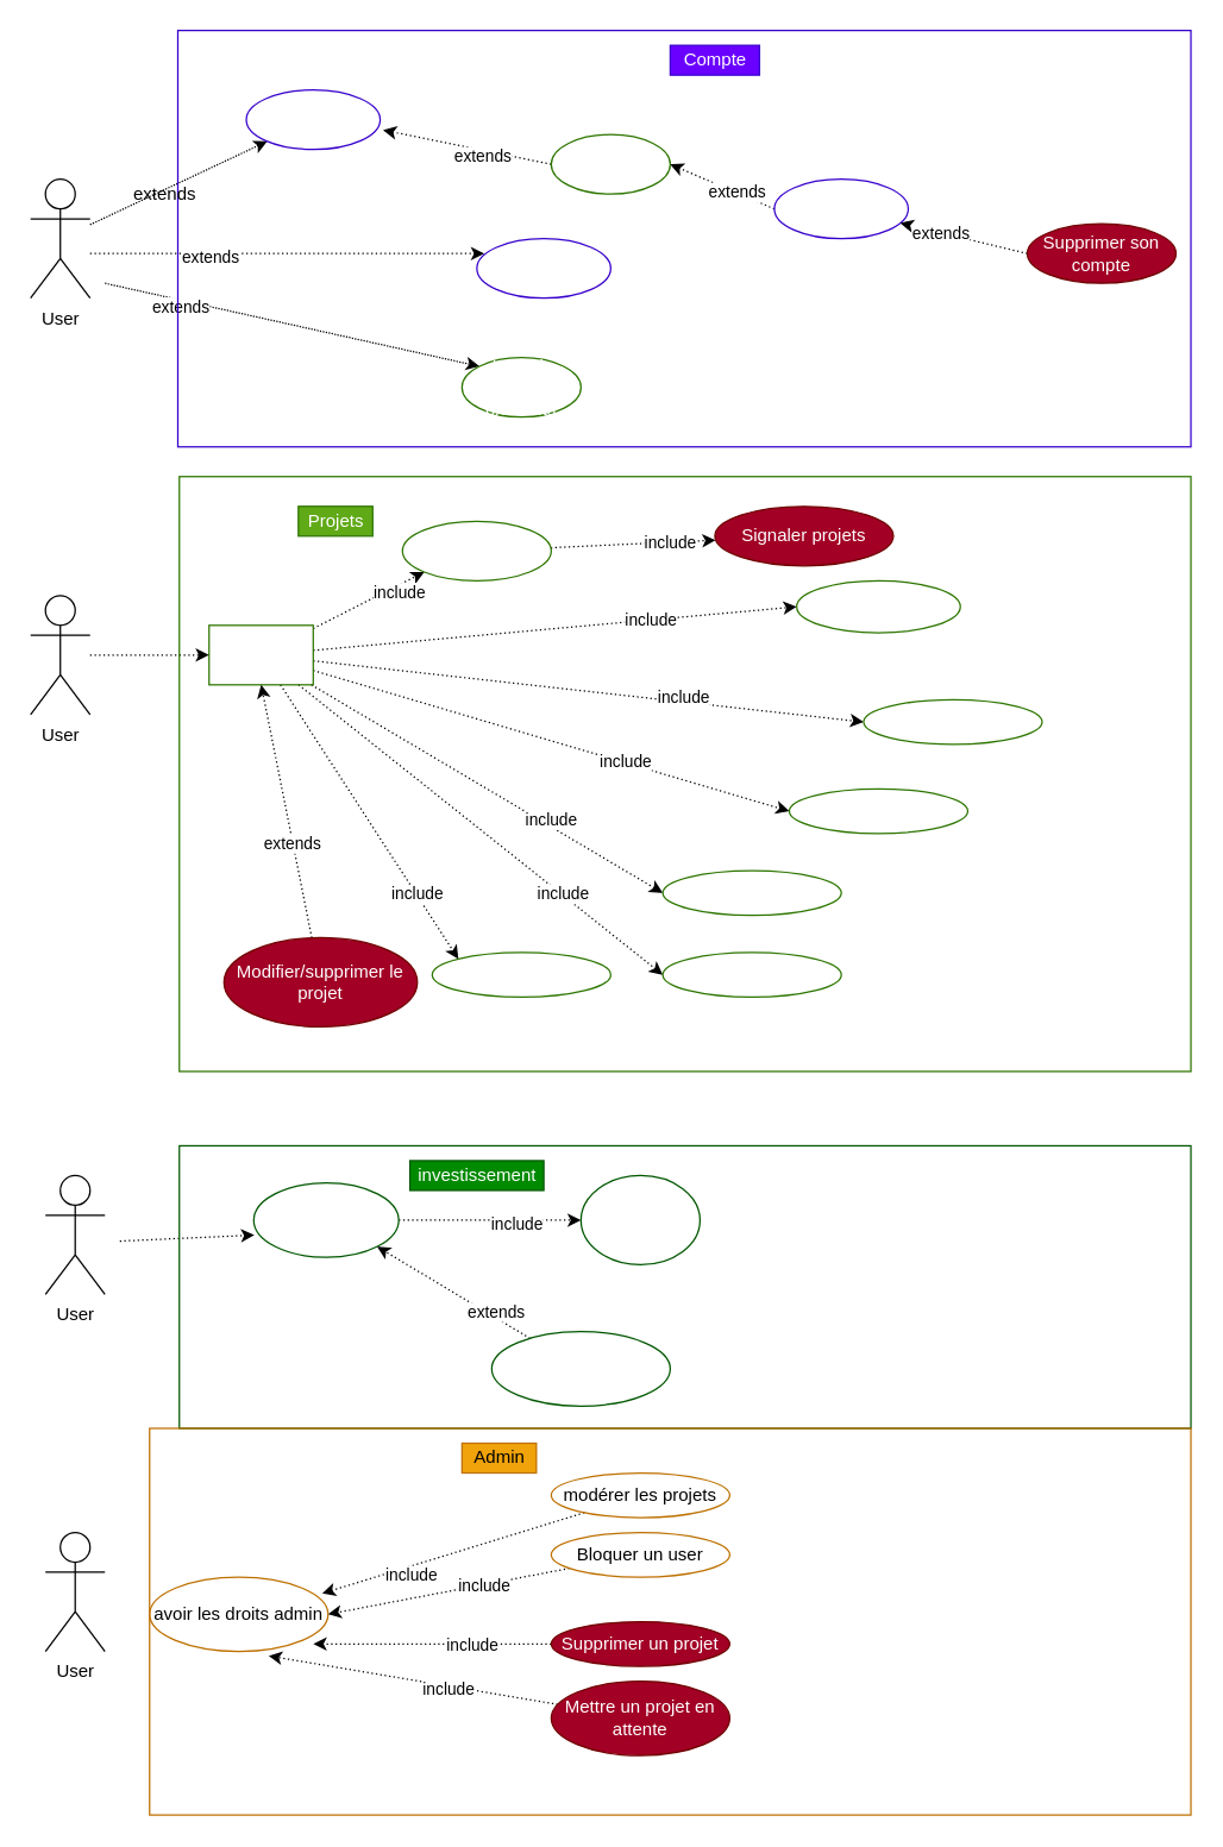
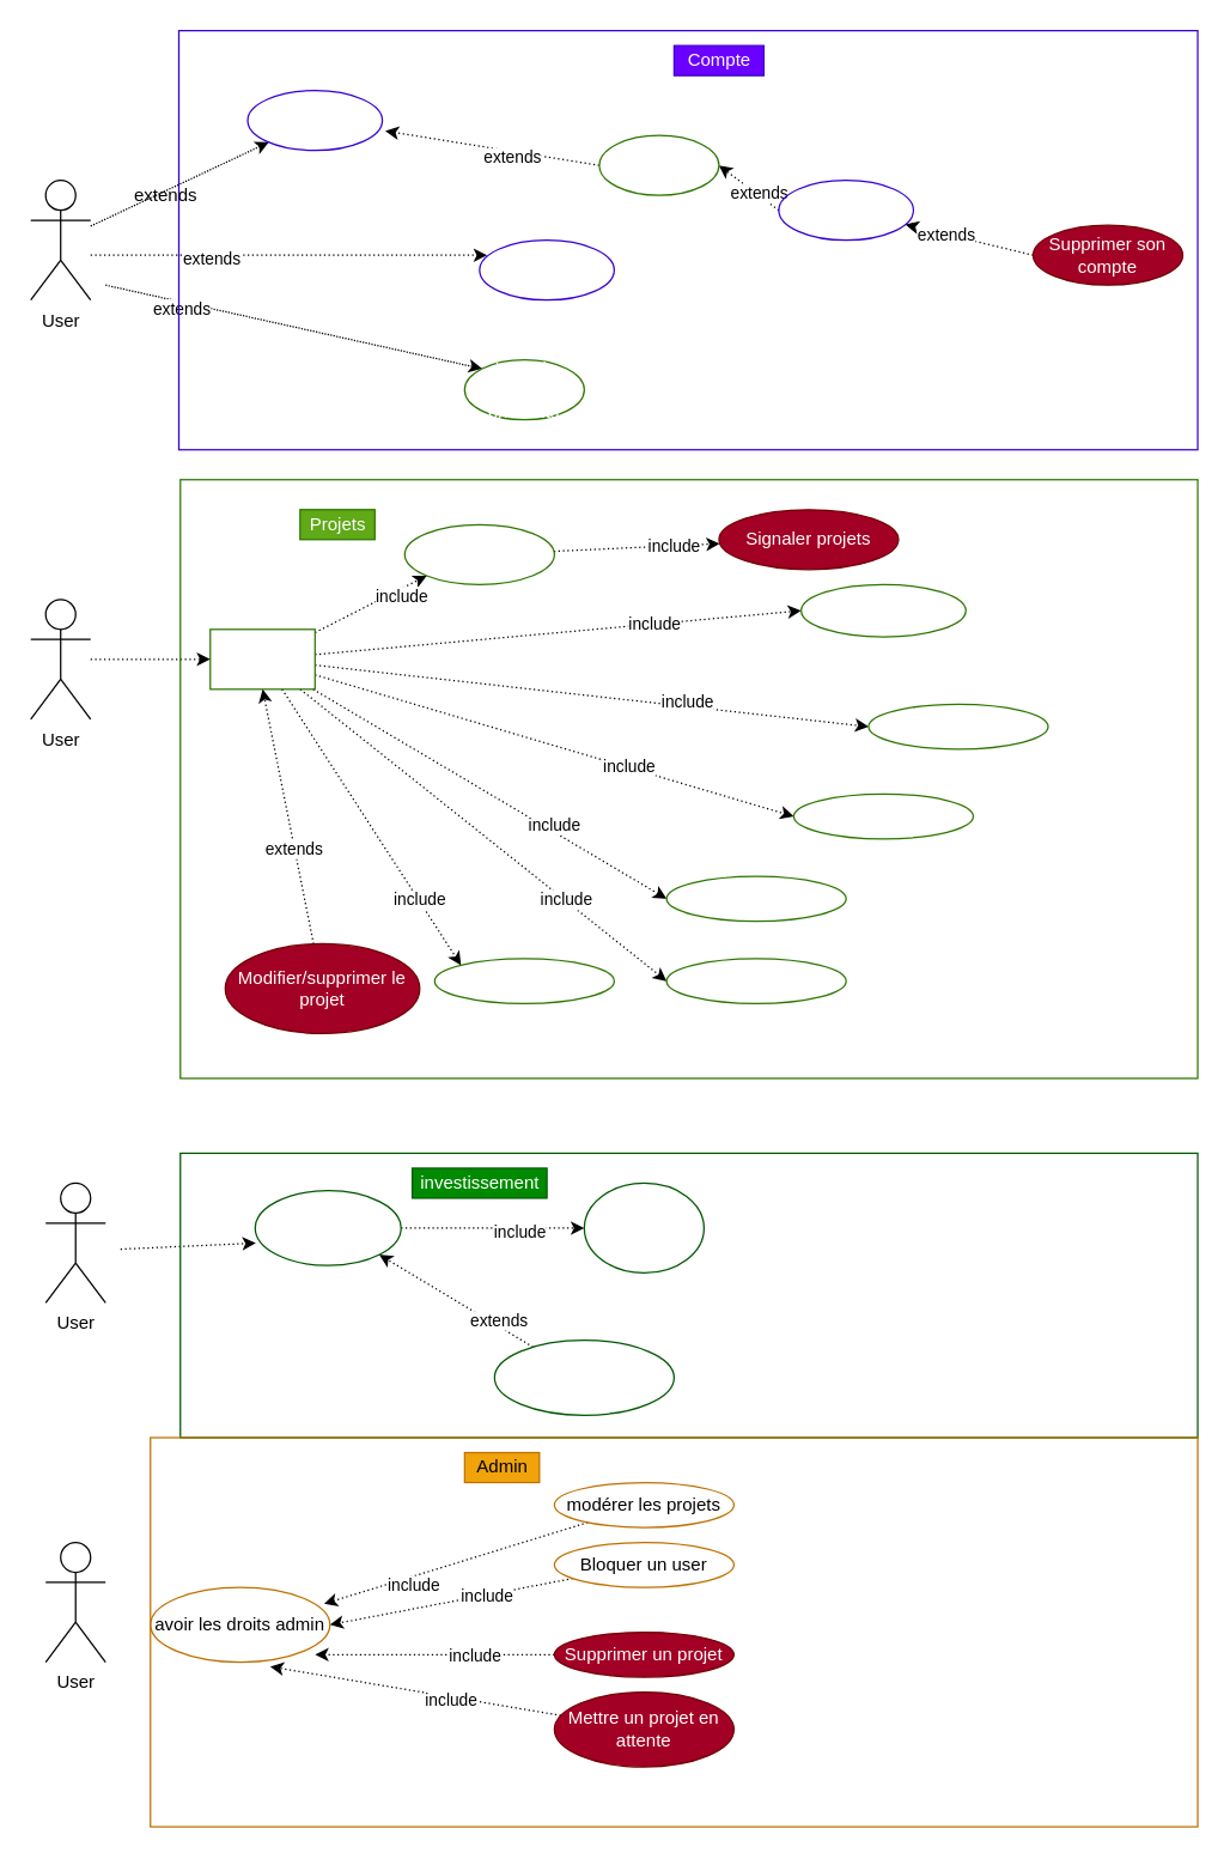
  <mxCell id="0" />
  <mxCell id="1" parent="0" />
  <mxCell id="2" style="edgeStyle=none;html=1;dashed=1;dashPattern=1 1;" parent="1" source="7" target="9" edge="1"><mxGeometry relative="1" as="geometry" /></mxCell>
  <mxCell id="3" style="edgeStyle=none;html=1;entryX=0;entryY=0;entryDx=0;entryDy=0;dashed=1;dashPattern=1 1;" parent="1" target="33" edge="1"><mxGeometry relative="1" as="geometry"><mxPoint x="70" y="190" as="sourcePoint" /></mxGeometry></mxCell>
  <mxCell id="4" value="extends" style="edgeLabel;html=1;align=center;verticalAlign=middle;resizable=0;points=[];" parent="3" vertex="1" connectable="0"><mxGeometry x="-0.596" y="-3" relative="1" as="geometry"><mxPoint y="1" as="offset" /></mxGeometry></mxCell>
  <mxCell id="5" style="edgeStyle=none;html=1;entryX=0.056;entryY=0.25;entryDx=0;entryDy=0;entryPerimeter=0;dashed=1;dashPattern=1 2;" parent="1" target="10" edge="1"><mxGeometry relative="1" as="geometry"><mxPoint x="60" y="170" as="sourcePoint" /></mxGeometry></mxCell>
  <mxCell id="6" value="extends" style="edgeLabel;html=1;align=center;verticalAlign=middle;resizable=0;points=[];" parent="5" vertex="1" connectable="0"><mxGeometry x="-0.4" y="-2" relative="1" as="geometry"><mxPoint as="offset" /></mxGeometry></mxCell>
  <mxCell id="7" value="User&lt;br&gt;" style="shape=umlActor;verticalLabelPosition=bottom;verticalAlign=top;html=1;outlineConnect=0;" parent="1" vertex="1"><mxGeometry x="20" y="120" width="40" height="80" as="geometry" /></mxCell>
  <mxCell id="8" value="" style="rounded=0;whiteSpace=wrap;html=1;fillColor=none;fontColor=#ffffff;strokeColor=#3700CC;gradientColor=none;" parent="1" vertex="1"><mxGeometry x="119" y="20" width="681" height="280" as="geometry" /></mxCell>
  <mxCell id="9" value="Se connecter" style="ellipse;whiteSpace=wrap;html=1;fillColor=none;fontColor=#ffffff;strokeColor=#3700CC;" parent="1" vertex="1"><mxGeometry x="165" y="60" width="90" height="40" as="geometry" /></mxCell>
  <mxCell id="10" value="Créer un compte" style="ellipse;whiteSpace=wrap;html=1;fillColor=none;fontColor=#ffffff;strokeColor=#3700CC;" parent="1" vertex="1"><mxGeometry x="320" y="160" width="90" height="40" as="geometry" /></mxCell>
  <mxCell id="11" style="edgeStyle=none;html=1;entryX=0;entryY=1;entryDx=0;entryDy=0;dashed=1;dashPattern=1 2;" parent="1" source="25" target="42" edge="1"><mxGeometry relative="1" as="geometry" /></mxCell>
  <mxCell id="12" value="include" style="edgeLabel;html=1;align=center;verticalAlign=middle;resizable=0;points=[];" parent="11" vertex="1" connectable="0"><mxGeometry x="0.491" y="-4" relative="1" as="geometry"><mxPoint as="offset" /></mxGeometry></mxCell>
  <mxCell id="13" style="edgeStyle=none;html=1;entryX=0;entryY=0.5;entryDx=0;entryDy=0;dashed=1;dashPattern=1 2;" parent="1" source="25" target="43" edge="1"><mxGeometry relative="1" as="geometry" /></mxCell>
  <mxCell id="14" value="include" style="edgeLabel;html=1;align=center;verticalAlign=middle;resizable=0;points=[];" parent="13" vertex="1" connectable="0"><mxGeometry x="0.392" relative="1" as="geometry"><mxPoint as="offset" /></mxGeometry></mxCell>
  <mxCell id="15" style="edgeStyle=none;html=1;entryX=0;entryY=0.5;entryDx=0;entryDy=0;dashed=1;dashPattern=1 2;" parent="1" source="25" target="44" edge="1"><mxGeometry relative="1" as="geometry" /></mxCell>
  <mxCell id="16" value="include" style="edgeLabel;html=1;align=center;verticalAlign=middle;resizable=0;points=[];" parent="15" vertex="1" connectable="0"><mxGeometry x="0.347" y="3" relative="1" as="geometry"><mxPoint x="-1" as="offset" /></mxGeometry></mxCell>
  <mxCell id="17" style="edgeStyle=none;html=1;entryX=0;entryY=0.5;entryDx=0;entryDy=0;dashed=1;dashPattern=1 2;" parent="1" source="25" target="45" edge="1"><mxGeometry relative="1" as="geometry" /></mxCell>
  <mxCell id="18" value="include" style="edgeLabel;html=1;align=center;verticalAlign=middle;resizable=0;points=[];" parent="17" vertex="1" connectable="0"><mxGeometry x="0.306" y="1" relative="1" as="geometry"><mxPoint as="offset" /></mxGeometry></mxCell>
  <mxCell id="19" style="edgeStyle=none;html=1;entryX=0;entryY=0.5;entryDx=0;entryDy=0;dashed=1;dashPattern=1 2;" parent="1" source="25" target="46" edge="1"><mxGeometry relative="1" as="geometry" /></mxCell>
  <mxCell id="20" value="include" style="edgeLabel;html=1;align=center;verticalAlign=middle;resizable=0;points=[];" parent="19" vertex="1" connectable="0"><mxGeometry x="0.344" y="4" relative="1" as="geometry"><mxPoint as="offset" /></mxGeometry></mxCell>
  <mxCell id="21" style="edgeStyle=none;html=1;entryX=0;entryY=0.5;entryDx=0;entryDy=0;dashed=1;dashPattern=1 2;" parent="1" source="25" target="47" edge="1"><mxGeometry relative="1" as="geometry" /></mxCell>
  <mxCell id="22" value="include" style="edgeLabel;html=1;align=center;verticalAlign=middle;resizable=0;points=[];" parent="21" vertex="1" connectable="0"><mxGeometry x="0.446" relative="1" as="geometry"><mxPoint x="1" as="offset" /></mxGeometry></mxCell>
  <mxCell id="23" style="edgeStyle=none;html=1;entryX=0;entryY=0;entryDx=0;entryDy=0;dashed=1;dashPattern=1 2;" parent="1" source="25" target="63" edge="1"><mxGeometry relative="1" as="geometry" /></mxCell>
  <mxCell id="24" value="include" style="edgeLabel;html=1;align=center;verticalAlign=middle;resizable=0;points=[];" parent="23" vertex="1" connectable="0"><mxGeometry x="0.53" relative="1" as="geometry"><mxPoint as="offset" /></mxGeometry></mxCell>
  <mxCell id="25" value="Créer un projet" style="whiteSpace=wrap;html=1;fillColor=none;fontColor=#ffffff;strokeColor=#2D7600;rounded=0;" parent="1" vertex="1"><mxGeometry x="140" y="420" width="70" height="40" as="geometry" /></mxCell>
  <mxCell id="26" style="edgeStyle=none;html=1;exitX=0;exitY=0.5;exitDx=0;exitDy=0;entryX=1;entryY=0.5;entryDx=0;entryDy=0;dashed=1;dashPattern=1 2;" parent="1" source="28" target="36" edge="1"><mxGeometry relative="1" as="geometry" /></mxCell>
  <mxCell id="27" value="extends" style="edgeLabel;html=1;align=center;verticalAlign=middle;resizable=0;points=[];" parent="26" vertex="1" connectable="0"><mxGeometry x="-0.272" y="-1" relative="1" as="geometry"><mxPoint as="offset" /></mxGeometry></mxCell>
  <mxCell id="28" value="Modifier son compte" style="ellipse;whiteSpace=wrap;html=1;fillColor=none;fontColor=#ffffff;strokeColor=#3700CC;" parent="1" vertex="1"><mxGeometry x="520" y="120" width="90" height="40" as="geometry" /></mxCell>
  <mxCell id="29" style="edgeStyle=none;html=1;exitX=0;exitY=0.5;exitDx=0;exitDy=0;dashed=1;dashPattern=1 2;" parent="1" source="31" target="28" edge="1"><mxGeometry relative="1" as="geometry" /></mxCell>
  <mxCell id="30" value="extends" style="edgeLabel;html=1;align=center;verticalAlign=middle;resizable=0;points=[];" parent="29" vertex="1" connectable="0"><mxGeometry x="0.376" y="1" relative="1" as="geometry"><mxPoint as="offset" /></mxGeometry></mxCell>
  <mxCell id="31" value="Supprimer son compte" style="ellipse;whiteSpace=wrap;html=1;fillColor=#a20025;fontColor=#ffffff;strokeColor=#6F0000;" parent="1" vertex="1"><mxGeometry x="690" y="150" width="100" height="40" as="geometry" /></mxCell>
  <mxCell id="32" value="Compte" style="text;html=1;resizable=0;autosize=1;align=center;verticalAlign=middle;points=[];fillColor=#6a00ff;strokeColor=#3700CC;rounded=0;fontColor=#ffffff;" parent="1" vertex="1"><mxGeometry x="450" y="30" width="60" height="20" as="geometry" /></mxCell>
  <mxCell id="33" value="Investir projets existants" style="ellipse;whiteSpace=wrap;html=1;fillColor=none;fontColor=#ffffff;strokeColor=#2D7600;" parent="1" vertex="1"><mxGeometry x="310" y="240" width="80" height="40" as="geometry" /></mxCell>
  <mxCell id="34" style="edgeStyle=none;html=1;exitX=0;exitY=0.5;exitDx=0;exitDy=0;dashed=1;dashPattern=1 2;entryX=1.022;entryY=0.675;entryDx=0;entryDy=0;entryPerimeter=0;" parent="1" source="36" target="9" edge="1"><mxGeometry relative="1" as="geometry" /></mxCell>
  <mxCell id="35" value="extends" style="edgeLabel;html=1;align=center;verticalAlign=middle;resizable=0;points=[];" parent="34" vertex="1" connectable="0"><mxGeometry x="-0.184" y="4" relative="1" as="geometry"><mxPoint as="offset" /></mxGeometry></mxCell>
- <mxCell id="36" value="Voir ses projets" style="ellipse;whiteSpace=wrap;html=1;fillColor=none;fontColor=#ffffff;strokeColor=#2D7600;" parent="1" vertex="1"><mxGeometry x="370" y="90" width="80" height="40" as="geometry" /></mxCell>
+ <mxCell id="36" value="Voir ses projets" style="ellipse;whiteSpace=wrap;html=1;fillColor=none;fontColor=#ffffff;strokeColor=#2D7600;" parent="1" vertex="1"><mxGeometry x="400" y="90" width="80" height="40" as="geometry" /></mxCell>
  <mxCell id="37" value="extends" style="text;html=1;align=center;verticalAlign=middle;resizable=0;points=[];autosize=1;strokeColor=none;fillColor=none;" parent="1" vertex="1"><mxGeometry x="80" y="120" width="60" height="20" as="geometry" /></mxCell>
  <mxCell id="38" style="edgeStyle=none;html=1;dashed=1;dashPattern=1 2;entryX=0;entryY=0.5;entryDx=0;entryDy=0;" parent="1" source="39" target="25" edge="1"><mxGeometry relative="1" as="geometry"><mxPoint x="120" y="455" as="targetPoint" /></mxGeometry></mxCell>
  <mxCell id="39" value="User&lt;br&gt;" style="shape=umlActor;verticalLabelPosition=bottom;verticalAlign=top;html=1;outlineConnect=0;" parent="1" vertex="1"><mxGeometry x="20" y="400" width="40" height="80" as="geometry" /></mxCell>
  <mxCell id="40" style="edgeStyle=none;html=1;dashed=1;dashPattern=1 2;" parent="1" source="42" target="57" edge="1"><mxGeometry relative="1" as="geometry" /></mxCell>
  <mxCell id="41" value="include" style="edgeLabel;html=1;align=center;verticalAlign=middle;resizable=0;points=[];" parent="40" vertex="1" connectable="0"><mxGeometry x="0.449" relative="1" as="geometry"><mxPoint as="offset" /></mxGeometry></mxCell>
  <mxCell id="42" value="Être connecté" style="ellipse;whiteSpace=wrap;html=1;fillColor=none;fontColor=#ffffff;strokeColor=#2D7600;" parent="1" vertex="1"><mxGeometry x="270" y="350" width="100" height="40" as="geometry" /></mxCell>
  <mxCell id="43" value="Définir date de fin&amp;nbsp;" style="ellipse;whiteSpace=wrap;html=1;fillColor=none;fontColor=#ffffff;strokeColor=#2D7600;" parent="1" vertex="1"><mxGeometry x="535" y="390" width="110" height="35" as="geometry" /></mxCell>
  <mxCell id="44" value="Montant minimum" style="ellipse;whiteSpace=wrap;html=1;fillColor=none;fontColor=#ffffff;strokeColor=#2D7600;" parent="1" vertex="1"><mxGeometry x="580" y="470" width="120" height="30" as="geometry" /></mxCell>
  <mxCell id="45" value="Description" style="ellipse;whiteSpace=wrap;html=1;fillColor=none;fontColor=#ffffff;strokeColor=#2D7600;" parent="1" vertex="1"><mxGeometry x="530" y="530" width="120" height="30" as="geometry" /></mxCell>
  <mxCell id="46" value="Photos" style="ellipse;whiteSpace=wrap;html=1;fillColor=none;fontColor=#ffffff;strokeColor=#2D7600;" parent="1" vertex="1"><mxGeometry x="445" y="585" width="120" height="30" as="geometry" /></mxCell>
  <mxCell id="47" value="Contreparties" style="ellipse;whiteSpace=wrap;html=1;fillColor=none;fontColor=#ffffff;strokeColor=#2D7600;" parent="1" vertex="1"><mxGeometry x="445" y="640" width="120" height="30" as="geometry" /></mxCell>
  <mxCell id="48" style="edgeStyle=none;html=1;dashed=1;dashPattern=1 2;entryX=0.5;entryY=1;entryDx=0;entryDy=0;" parent="1" source="50" target="25" edge="1"><mxGeometry relative="1" as="geometry"><mxPoint x="180" y="470" as="targetPoint" /></mxGeometry></mxCell>
  <mxCell id="49" value="extends" style="edgeLabel;html=1;align=center;verticalAlign=middle;resizable=0;points=[];" parent="48" vertex="1" connectable="0"><mxGeometry x="-0.255" y="1" relative="1" as="geometry"><mxPoint as="offset" /></mxGeometry></mxCell>
  <mxCell id="50" value="Modifier/supprimer le projet" style="ellipse;whiteSpace=wrap;html=1;fillColor=#a20025;fontColor=#ffffff;strokeColor=#6F0000;" parent="1" vertex="1"><mxGeometry x="150" y="630" width="130" height="60" as="geometry" /></mxCell>
  <mxCell id="51" value="Projets" style="text;html=1;resizable=0;autosize=1;align=center;verticalAlign=middle;points=[];fillColor=#60a917;strokeColor=#2D7600;rounded=0;fontColor=#ffffff;" parent="1" vertex="1"><mxGeometry x="200" y="340" width="50" height="20" as="geometry" /></mxCell>
  <mxCell id="52" style="edgeStyle=none;html=1;entryX=0.005;entryY=0.7;entryDx=0;entryDy=0;entryPerimeter=0;dashed=1;dashPattern=1 2;" parent="1" target="56" edge="1"><mxGeometry relative="1" as="geometry"><mxPoint x="80" y="834.095" as="sourcePoint" /></mxGeometry></mxCell>
  <mxCell id="53" value="User&lt;br&gt;" style="shape=umlActor;verticalLabelPosition=bottom;verticalAlign=top;html=1;outlineConnect=0;" parent="1" vertex="1"><mxGeometry x="30" y="790" width="40" height="80" as="geometry" /></mxCell>
  <mxCell id="54" style="edgeStyle=none;html=1;dashed=1;dashPattern=1 2;" parent="1" source="56" target="59" edge="1"><mxGeometry relative="1" as="geometry" /></mxCell>
  <mxCell id="55" value="include" style="edgeLabel;html=1;align=center;verticalAlign=middle;resizable=0;points=[];" parent="54" vertex="1" connectable="0"><mxGeometry x="0.286" y="-2" relative="1" as="geometry"><mxPoint as="offset" /></mxGeometry></mxCell>
  <mxCell id="56" value="Investir dans un projet" style="ellipse;whiteSpace=wrap;html=1;fillColor=none;fontColor=#ffffff;strokeColor=#005700;" parent="1" vertex="1"><mxGeometry x="170" y="795" width="97.5" height="50" as="geometry" /></mxCell>
  <mxCell id="57" value="Signaler projets" style="ellipse;whiteSpace=wrap;html=1;fillColor=#a20025;fontColor=#ffffff;strokeColor=#6F0000;" parent="1" vertex="1"><mxGeometry x="480" y="340" width="120" height="40" as="geometry" /></mxCell>
  <mxCell id="58" value="" style="rounded=0;whiteSpace=wrap;html=1;fillColor=none;fontColor=#ffffff;strokeColor=#2D7600;" parent="1" vertex="1"><mxGeometry x="120" y="320" width="680" height="400" as="geometry" /></mxCell>
  <mxCell id="59" value="Recevoir contrepartie" style="ellipse;whiteSpace=wrap;html=1;fillColor=none;fontColor=#ffffff;strokeColor=#005700;" parent="1" vertex="1"><mxGeometry x="390" y="790" width="80" height="60" as="geometry" /></mxCell>
  <mxCell id="60" style="edgeStyle=none;html=1;entryX=1;entryY=1;entryDx=0;entryDy=0;dashed=1;dashPattern=1 2;" parent="1" source="62" target="56" edge="1"><mxGeometry relative="1" as="geometry" /></mxCell>
  <mxCell id="61" value="extends" style="edgeLabel;html=1;align=center;verticalAlign=middle;resizable=0;points=[];" parent="60" vertex="1" connectable="0"><mxGeometry x="-0.516" y="-4" relative="1" as="geometry"><mxPoint as="offset" /></mxGeometry></mxCell>
  <mxCell id="62" value="Voir les projets où investissement" style="ellipse;whiteSpace=wrap;html=1;fillColor=none;fontColor=#ffffff;strokeColor=#005700;" parent="1" vertex="1"><mxGeometry x="330" y="895" width="120" height="50" as="geometry" /></mxCell>
  <mxCell id="63" value="définir contreparties" style="ellipse;whiteSpace=wrap;html=1;fillColor=none;fontColor=#ffffff;strokeColor=#2D7600;" parent="1" vertex="1"><mxGeometry x="290" y="640" width="120" height="30" as="geometry" /></mxCell>
  <mxCell id="64" value="" style="rounded=0;whiteSpace=wrap;html=1;fillColor=none;fontColor=#ffffff;strokeColor=#005700;" parent="1" vertex="1"><mxGeometry x="120" y="770" width="680" height="190" as="geometry" /></mxCell>
  <mxCell id="65" value="User&lt;br&gt;" style="shape=umlActor;verticalLabelPosition=bottom;verticalAlign=top;html=1;outlineConnect=0;" parent="1" vertex="1"><mxGeometry x="30" y="1030" width="40" height="80" as="geometry" /></mxCell>
  <mxCell id="66" style="edgeStyle=none;html=1;dashed=1;dashPattern=1 2;entryX=0.967;entryY=0.22;entryDx=0;entryDy=0;entryPerimeter=0;" parent="1" source="68" target="69" edge="1"><mxGeometry relative="1" as="geometry"><mxPoint x="260" y="1070" as="targetPoint" /></mxGeometry></mxCell>
  <mxCell id="67" value="include" style="edgeLabel;html=1;align=center;verticalAlign=middle;resizable=0;points=[];" parent="66" vertex="1" connectable="0"><mxGeometry x="0.637" y="-1" relative="1" as="geometry"><mxPoint x="28" y="-2" as="offset" /></mxGeometry></mxCell>
  <mxCell id="68" value="modérer les projets" style="ellipse;whiteSpace=wrap;html=1;fillColor=none;fontColor=#000000;strokeColor=#BD7000;" parent="1" vertex="1"><mxGeometry x="370" y="990" width="120" height="30" as="geometry" /></mxCell>
  <mxCell id="69" value="avoir les droits admin" style="ellipse;whiteSpace=wrap;html=1;fillColor=none;fontColor=#000000;strokeColor=#BD7000;" parent="1" vertex="1"><mxGeometry x="100" y="1060" width="120" height="50" as="geometry" /></mxCell>
  <mxCell id="70" style="edgeStyle=none;html=1;entryX=1;entryY=0.5;entryDx=0;entryDy=0;dashed=1;dashPattern=1 2;" parent="1" source="72" target="69" edge="1"><mxGeometry relative="1" as="geometry" /></mxCell>
  <mxCell id="71" value="include" style="edgeLabel;html=1;align=center;verticalAlign=middle;resizable=0;points=[];" parent="70" vertex="1" connectable="0"><mxGeometry x="-0.282" relative="1" as="geometry"><mxPoint as="offset" /></mxGeometry></mxCell>
  <mxCell id="72" value="Bloquer un user" style="ellipse;whiteSpace=wrap;html=1;fillColor=none;fontColor=#000000;strokeColor=#BD7000;" parent="1" vertex="1"><mxGeometry x="370" y="1030" width="120" height="30" as="geometry" /></mxCell>
  <mxCell id="73" style="edgeStyle=none;html=1;entryX=0.917;entryY=0.9;entryDx=0;entryDy=0;entryPerimeter=0;dashed=1;dashPattern=1 2;" parent="1" source="75" target="69" edge="1"><mxGeometry relative="1" as="geometry" /></mxCell>
  <mxCell id="74" value="include" style="edgeLabel;html=1;align=center;verticalAlign=middle;resizable=0;points=[];" parent="73" vertex="1" connectable="0"><mxGeometry x="-0.325" relative="1" as="geometry"><mxPoint as="offset" /></mxGeometry></mxCell>
  <mxCell id="75" value="Supprimer un projet" style="ellipse;whiteSpace=wrap;html=1;fillColor=#a20025;fontColor=#ffffff;strokeColor=#6F0000;" parent="1" vertex="1"><mxGeometry x="370" y="1090" width="120" height="30" as="geometry" /></mxCell>
  <mxCell id="76" style="edgeStyle=none;html=1;entryX=0.667;entryY=1.06;entryDx=0;entryDy=0;entryPerimeter=0;dashed=1;dashPattern=1 2;" parent="1" source="78" target="69" edge="1"><mxGeometry relative="1" as="geometry" /></mxCell>
  <mxCell id="77" value="include" style="edgeLabel;html=1;align=center;verticalAlign=middle;resizable=0;points=[];" parent="76" vertex="1" connectable="0"><mxGeometry x="-0.238" y="2" relative="1" as="geometry"><mxPoint as="offset" /></mxGeometry></mxCell>
  <mxCell id="78" value="Mettre un projet en attente" style="ellipse;whiteSpace=wrap;html=1;fillColor=#a20025;fontColor=#ffffff;strokeColor=#6F0000;" parent="1" vertex="1"><mxGeometry x="370" y="1130" width="120" height="50" as="geometry" /></mxCell>
  <mxCell id="79" value="" style="rounded=0;whiteSpace=wrap;html=1;fillColor=none;fontColor=#FFFFFF;strokeColor=#BD7000;" parent="1" vertex="1"><mxGeometry x="100" y="960" width="700" height="260" as="geometry" /></mxCell>
  <mxCell id="80" value="Admin" style="text;html=1;resizable=0;autosize=1;align=center;verticalAlign=middle;points=[];fillColor=#f0a30a;strokeColor=#BD7000;rounded=0;fontColor=#000000;" parent="1" vertex="1"><mxGeometry x="310" y="970" width="50" height="20" as="geometry" /></mxCell>
  <mxCell id="81" value="investissement" style="text;html=1;resizable=0;autosize=1;align=center;verticalAlign=middle;points=[];fillColor=#008a00;strokeColor=#005700;rounded=0;fontColor=#ffffff;" parent="1" vertex="1"><mxGeometry x="275" y="780" width="90" height="20" as="geometry" /></mxCell>
